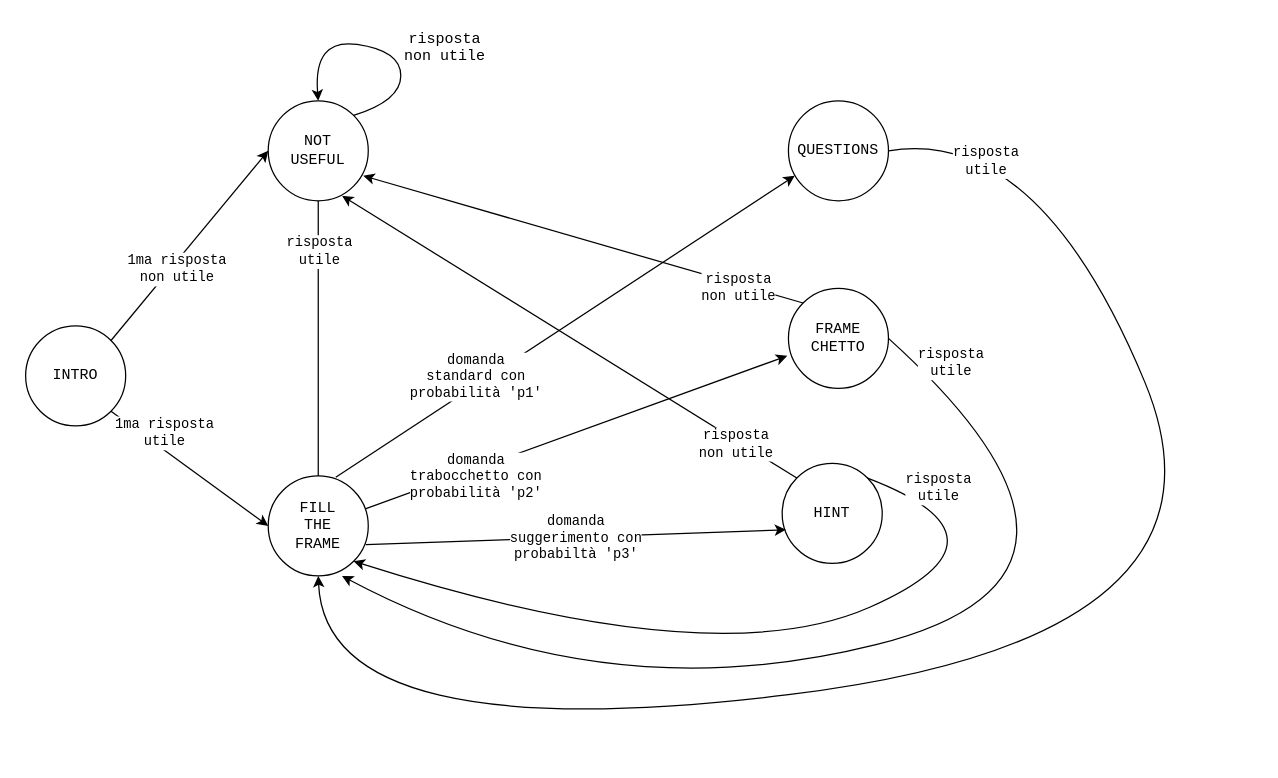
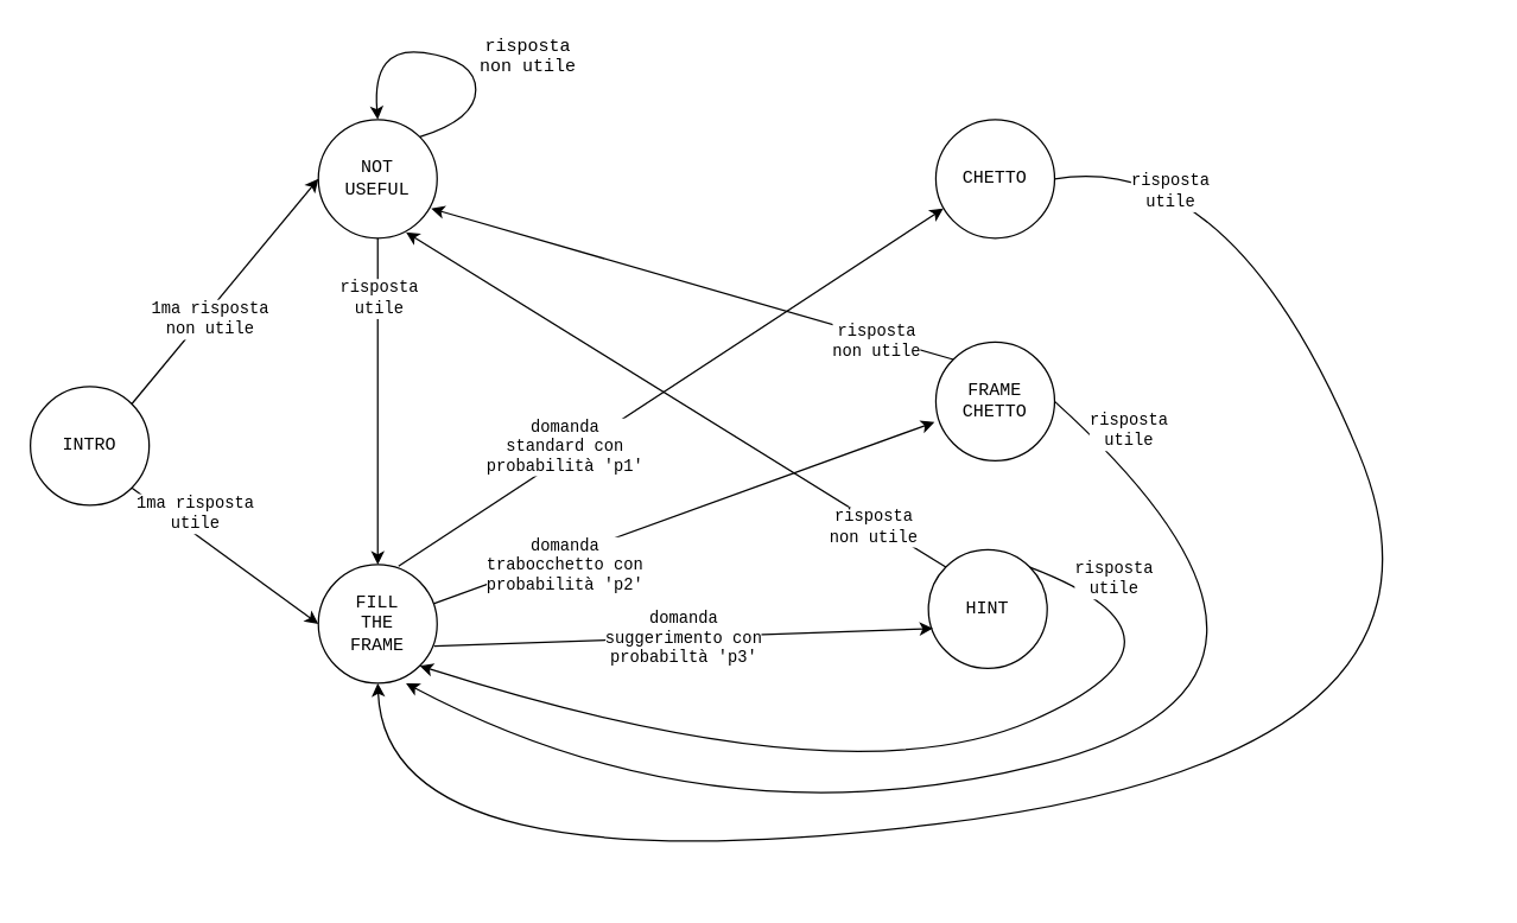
  <mxCell id="0" />
  <mxCell id="1" parent="0" />
  <mxCell id="2" value="INTRO" style="ellipse;whiteSpace=wrap;html=1;aspect=fixed;fontFamily=Courier New;" vertex="1" parent="1"><mxGeometry x="20" y="260" width="80" height="80" as="geometry" /></mxCell>
  <mxCell id="3" value="&lt;div&gt;NOT&lt;/div&gt;&lt;div&gt;USEFUL&lt;br&gt;&lt;/div&gt;" style="ellipse;whiteSpace=wrap;html=1;aspect=fixed;fontFamily=Courier New;" vertex="1" parent="1"><mxGeometry x="214" y="80" width="80" height="80" as="geometry" /></mxCell>
  <mxCell id="4" value="FILL&lt;br&gt;THE&lt;br&gt;FRAME" style="ellipse;whiteSpace=wrap;html=1;aspect=fixed;fontFamily=Courier New;" vertex="1" parent="1"><mxGeometry x="214" y="380" width="80" height="80" as="geometry" /></mxCell>
  <mxCell id="5" value="" style="endArrow=classic;html=1;rounded=0;fontFamily=Courier New;exitX=1;exitY=1;exitDx=0;exitDy=0;entryX=0;entryY=0.5;entryDx=0;entryDy=0;" edge="1" parent="1" source="2" target="4"><mxGeometry relative="1" as="geometry"><mxPoint x="200" y="300" as="sourcePoint" /><mxPoint x="300" y="300" as="targetPoint" /></mxGeometry></mxCell>
  <mxCell id="6" value="&lt;div&gt;1ma risposta &lt;br&gt;&lt;/div&gt;&lt;div&gt;utile&lt;br&gt;&lt;/div&gt;" style="edgeLabel;resizable=0;html=1;align=center;verticalAlign=middle;fontFamily=Courier New;" connectable="0" vertex="1" parent="5"><mxGeometry relative="1" as="geometry"><mxPoint x="-21" y="-29" as="offset" /></mxGeometry></mxCell>
  <mxCell id="7" value="" style="endArrow=classic;html=1;rounded=0;fontFamily=Courier New;entryX=0;entryY=0.5;entryDx=0;entryDy=0;exitX=1;exitY=0;exitDx=0;exitDy=0;" edge="1" parent="1" source="2" target="3"><mxGeometry relative="1" as="geometry"><mxPoint x="200" y="300" as="sourcePoint" /><mxPoint x="300" y="300" as="targetPoint" /></mxGeometry></mxCell>
  <mxCell id="8" value="&lt;div&gt;1ma risposta&lt;/div&gt;&lt;div&gt;non utile&lt;br&gt;&lt;/div&gt;" style="edgeLabel;resizable=0;html=1;align=center;verticalAlign=middle;fontFamily=Courier New;" connectable="0" vertex="1" parent="7"><mxGeometry relative="1" as="geometry"><mxPoint x="-11" y="19" as="offset" /></mxGeometry></mxCell>
  <mxCell id="9" value="" style="curved=1;endArrow=classic;html=1;rounded=0;fontFamily=Courier New;exitX=1;exitY=0;exitDx=0;exitDy=0;entryX=0.5;entryY=0;entryDx=0;entryDy=0;" edge="1" parent="1" source="3" target="3"><mxGeometry width="50" height="50" relative="1" as="geometry"><mxPoint x="230" y="260" as="sourcePoint" /><mxPoint x="280" y="210" as="targetPoint" /><Array as="points"><mxPoint x="320" y="80" /><mxPoint x="320" y="40" /><mxPoint x="250" y="30" /></Array></mxGeometry></mxCell>
  <mxCell id="10" value="&lt;div&gt;risposta &lt;br&gt;&lt;/div&gt;&lt;div&gt;non utile&lt;/div&gt;&lt;div&gt;&lt;br&gt;&lt;/div&gt;" style="text;html=1;align=center;verticalAlign=middle;resizable=0;points=[];autosize=1;strokeColor=none;fillColor=none;fontFamily=Courier New;" vertex="1" parent="1"><mxGeometry x="310" y="20" width="90" height="50" as="geometry" /></mxCell>
- <mxCell id="11" value="" style="endArrow=none;html=1;rounded=0;fontFamily=Courier New;exitX=0.5;exitY=1;exitDx=0;exitDy=0;entryX=0.5;entryY=0;entryDx=0;entryDy=0;" edge="1" parent="1" source="3" target="4"><mxGeometry relative="1" as="geometry"><mxPoint x="200" y="260" as="sourcePoint" /><mxPoint x="300" y="260" as="targetPoint" /></mxGeometry></mxCell>
+ <mxCell id="11" value="" style="endArrow=classic;html=1;rounded=0;fontFamily=Courier New;exitX=0.5;exitY=1;exitDx=0;exitDy=0;entryX=0.5;entryY=0;entryDx=0;entryDy=0;" edge="1" parent="1" source="3" target="4"><mxGeometry relative="1" as="geometry"><mxPoint x="200" y="260" as="sourcePoint" /><mxPoint x="300" y="260" as="targetPoint" /></mxGeometry></mxCell>
  <mxCell id="12" value="&lt;div&gt;risposta&lt;/div&gt;&lt;div&gt;utile&lt;br&gt;&lt;/div&gt;" style="edgeLabel;resizable=0;html=1;align=center;verticalAlign=middle;fontFamily=Courier New;" connectable="0" vertex="1" parent="11"><mxGeometry relative="1" as="geometry"><mxPoint y="-70" as="offset" /></mxGeometry></mxCell>
- <mxCell id="13" value="QUESTIONS" style="ellipse;whiteSpace=wrap;html=1;aspect=fixed;fontFamily=Courier New;" vertex="1" parent="1"><mxGeometry x="630" y="80" width="80" height="80" as="geometry" /></mxCell>
+ <mxCell id="13" value="CHETTO" style="ellipse;whiteSpace=wrap;html=1;aspect=fixed;fontFamily=Courier New;" vertex="1" parent="1"><mxGeometry x="630" y="80" width="80" height="80" as="geometry" /></mxCell>
  <mxCell id="14" value="FRAME&lt;br&gt;CHETTO" style="ellipse;whiteSpace=wrap;html=1;aspect=fixed;fontFamily=Courier New;" vertex="1" parent="1"><mxGeometry x="630" y="230" width="80" height="80" as="geometry" /></mxCell>
  <mxCell id="15" value="HINT" style="ellipse;whiteSpace=wrap;html=1;aspect=fixed;fontFamily=Courier New;" vertex="1" parent="1"><mxGeometry x="625" y="370" width="80" height="80" as="geometry" /></mxCell>
  <mxCell id="16" value="" style="endArrow=classic;html=1;rounded=0;fontFamily=Courier New;entryX=0.063;entryY=0.75;entryDx=0;entryDy=0;exitX=0.675;exitY=0.013;exitDx=0;exitDy=0;exitPerimeter=0;entryPerimeter=0;" edge="1" parent="1" source="4" target="13"><mxGeometry relative="1" as="geometry"><mxPoint x="200" y="330" as="sourcePoint" /><mxPoint x="300" y="330" as="targetPoint" /></mxGeometry></mxCell>
  <mxCell id="17" value="&lt;div&gt;domanda &lt;br&gt;&lt;/div&gt;&lt;div&gt;standard con&lt;/div&gt;&lt;div&gt;probabilità 'p1'&lt;br&gt;&lt;/div&gt;" style="edgeLabel;resizable=0;html=1;align=center;verticalAlign=middle;fontFamily=Courier New;" connectable="0" vertex="1" parent="16"><mxGeometry relative="1" as="geometry"><mxPoint x="-72" y="40" as="offset" /></mxGeometry></mxCell>
  <mxCell id="18" value="" style="endArrow=classic;html=1;rounded=0;fontFamily=Courier New;exitX=0.975;exitY=0.688;exitDx=0;exitDy=0;entryX=0.038;entryY=0.663;entryDx=0;entryDy=0;exitPerimeter=0;entryPerimeter=0;" edge="1" parent="1" source="4" target="15"><mxGeometry relative="1" as="geometry"><mxPoint x="350" y="350" as="sourcePoint" /><mxPoint x="450" y="350" as="targetPoint" /></mxGeometry></mxCell>
  <mxCell id="19" value="&lt;div&gt;domanda&lt;/div&gt;&lt;div&gt;suggerimento con&lt;/div&gt;&lt;div&gt;probabiltà 'p3'&lt;br&gt;&lt;/div&gt;" style="edgeLabel;resizable=0;html=1;align=center;verticalAlign=middle;fontFamily=Courier New;" connectable="0" vertex="1" parent="18"><mxGeometry relative="1" as="geometry" /></mxCell>
  <mxCell id="20" value="" style="endArrow=classic;html=1;rounded=0;fontFamily=Courier New;entryX=-0.012;entryY=0.675;entryDx=0;entryDy=0;entryPerimeter=0;" edge="1" parent="1" source="4" target="14"><mxGeometry relative="1" as="geometry"><mxPoint x="350" y="350" as="sourcePoint" /><mxPoint x="450" y="350" as="targetPoint" /></mxGeometry></mxCell>
  <mxCell id="21" value="&lt;div&gt;domanda&lt;/div&gt;&lt;div&gt;trabocchetto con&lt;/div&gt;&lt;div&gt;probabilità 'p2'&lt;br&gt;&lt;/div&gt;" style="edgeLabel;resizable=0;html=1;align=center;verticalAlign=middle;fontFamily=Courier New;" connectable="0" vertex="1" parent="20"><mxGeometry relative="1" as="geometry"><mxPoint x="-80" y="35" as="offset" /></mxGeometry></mxCell>
  <mxCell id="22" value="" style="endArrow=classic;html=1;rounded=0;fontFamily=Courier New;exitX=0;exitY=0;exitDx=0;exitDy=0;" edge="1" parent="1" source="14"><mxGeometry relative="1" as="geometry"><mxPoint x="350" y="300" as="sourcePoint" /><mxPoint x="290" y="140" as="targetPoint" /></mxGeometry></mxCell>
  <mxCell id="23" value="&lt;div&gt;risposta&lt;/div&gt;&lt;div&gt;non utile&lt;br&gt;&lt;/div&gt;" style="edgeLabel;resizable=0;html=1;align=center;verticalAlign=middle;fontFamily=Courier New;" connectable="0" vertex="1" parent="22"><mxGeometry relative="1" as="geometry"><mxPoint x="124" y="39" as="offset" /></mxGeometry></mxCell>
  <mxCell id="24" value="" style="endArrow=classic;html=1;rounded=0;fontFamily=Courier New;exitX=0;exitY=0;exitDx=0;exitDy=0;entryX=0.738;entryY=0.95;entryDx=0;entryDy=0;entryPerimeter=0;" edge="1" parent="1" source="15" target="3"><mxGeometry relative="1" as="geometry"><mxPoint x="350" y="330" as="sourcePoint" /><mxPoint x="450" y="330" as="targetPoint" /></mxGeometry></mxCell>
  <mxCell id="25" value="&lt;div&gt;risposta&lt;/div&gt;&lt;div&gt;non utile&lt;br&gt;&lt;/div&gt;" style="edgeLabel;resizable=0;html=1;align=center;verticalAlign=middle;fontFamily=Courier New;" connectable="0" vertex="1" parent="24"><mxGeometry relative="1" as="geometry"><mxPoint x="133" y="86" as="offset" /></mxGeometry></mxCell>
  <mxCell id="26" value="" style="curved=1;endArrow=classic;html=1;rounded=0;fontFamily=Courier New;exitX=1;exitY=0.5;exitDx=0;exitDy=0;entryX=0.5;entryY=1;entryDx=0;entryDy=0;" edge="1" parent="1" source="13" target="4"><mxGeometry width="50" height="50" relative="1" as="geometry"><mxPoint x="370" y="350" as="sourcePoint" /><mxPoint x="420" y="300" as="targetPoint" /><Array as="points"><mxPoint x="830" y="100" /><mxPoint x="1000" y="510" /><mxPoint x="260" y="600" /></Array></mxGeometry></mxCell>
  <mxCell id="27" value="&lt;div&gt;risposta&lt;/div&gt;&lt;div&gt;utile&lt;br&gt;&lt;/div&gt;" style="edgeLabel;resizable=0;html=1;align=center;verticalAlign=middle;fontFamily=Courier New;" connectable="0" vertex="1" parent="1"><mxGeometry x="789.997" y="129.997" as="geometry"><mxPoint x="-2" y="-1" as="offset" /></mxGeometry></mxCell>
  <mxCell id="28" value="" style="curved=1;endArrow=classic;html=1;rounded=0;fontFamily=Courier New;exitX=1;exitY=0.5;exitDx=0;exitDy=0;entryX=0.738;entryY=1;entryDx=0;entryDy=0;entryPerimeter=0;" edge="1" parent="1" source="14" target="4"><mxGeometry width="50" height="50" relative="1" as="geometry"><mxPoint x="400" y="400" as="sourcePoint" /><mxPoint x="450" y="350" as="targetPoint" /><Array as="points"><mxPoint x="920" y="460" /><mxPoint x="480" y="570" /></Array></mxGeometry></mxCell>
  <mxCell id="29" value="&lt;div&gt;risposta&lt;/div&gt;&lt;div&gt;utile&lt;br&gt;&lt;/div&gt;" style="edgeLabel;resizable=0;html=1;align=center;verticalAlign=middle;fontFamily=Courier New;" connectable="0" vertex="1" parent="1"><mxGeometry x="759.997" y="289.997" as="geometry" /></mxCell>
  <mxCell id="30" value="" style="curved=1;endArrow=classic;html=1;rounded=0;fontFamily=Courier New;exitX=1;exitY=0;exitDx=0;exitDy=0;entryX=1;entryY=1;entryDx=0;entryDy=0;" edge="1" parent="1" source="15" target="4"><mxGeometry width="50" height="50" relative="1" as="geometry"><mxPoint x="580" y="430" as="sourcePoint" /><mxPoint x="630" y="380" as="targetPoint" /><Array as="points"><mxPoint x="820" y="430" /><mxPoint x="570" y="540" /></Array></mxGeometry></mxCell>
  <mxCell id="31" value="&lt;div&gt;risposta&lt;/div&gt;&lt;div&gt;utile&lt;br&gt;&lt;/div&gt;" style="edgeLabel;resizable=0;html=1;align=center;verticalAlign=middle;fontFamily=Courier New;" connectable="0" vertex="1" parent="1"><mxGeometry x="749.997" y="389.997" as="geometry" /></mxCell>
